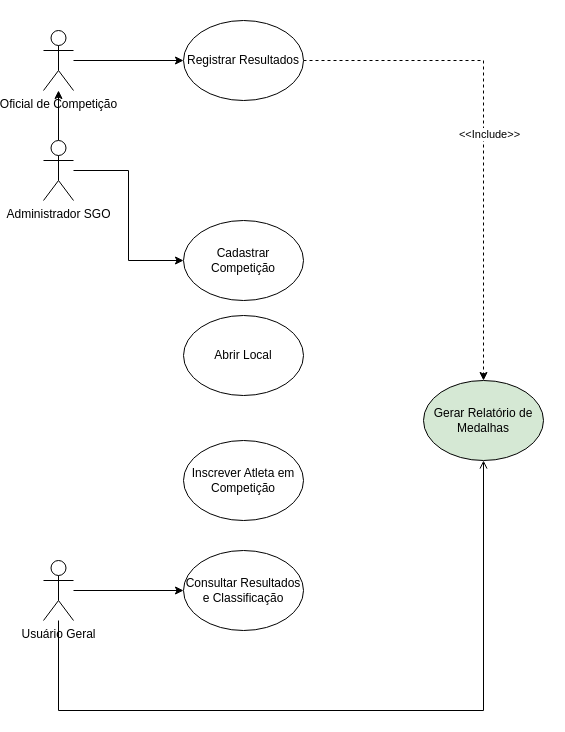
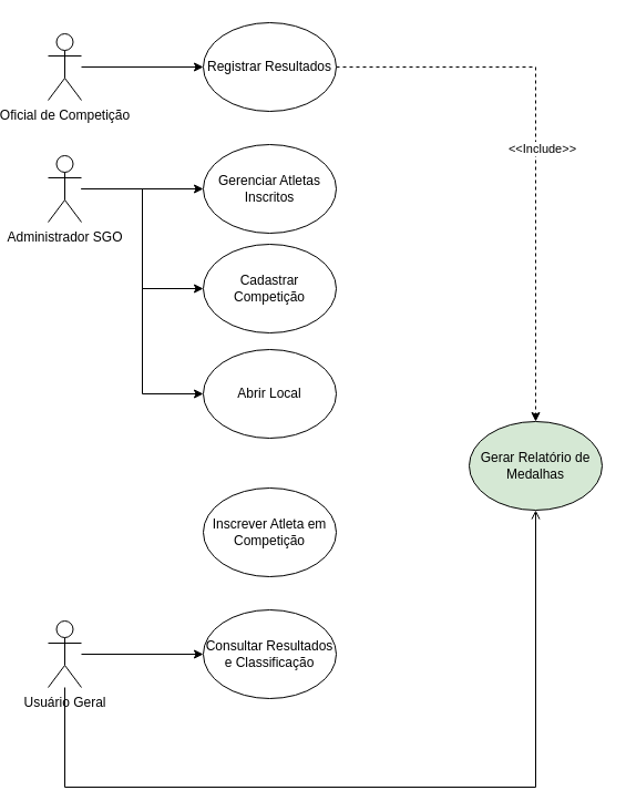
  <mxCell id="0" />
  <mxCell id="1" parent="0" />
  <mxCell id="2" style="edgeStyle=orthogonalEdgeStyle;rounded=0;orthogonalLoop=1;jettySize=auto;html=1;" edge="1" parent="1" source="3" target="13"><mxGeometry relative="1" as="geometry" /></mxCell>
  <mxCell id="3" value="Oficial de Competição" style="shape=umlActor;verticalLabelPosition=bottom;verticalAlign=top;html=1;outlineConnect=0;" vertex="1" parent="1"><mxGeometry x="20" y="30" width="30" height="60" as="geometry" /></mxCell>
+ <mxCell id="4" style="edgeStyle=orthogonalEdgeStyle;rounded=0;orthogonalLoop=1;jettySize=auto;html=1;" edge="1" parent="1" source="7" target="14"><mxGeometry relative="1" as="geometry" /></mxCell>
  <mxCell id="5" style="edgeStyle=orthogonalEdgeStyle;rounded=0;orthogonalLoop=1;jettySize=auto;html=1;entryX=0;entryY=0.5;entryDx=0;entryDy=0;" edge="1" parent="1" source="7" target="15"><mxGeometry relative="1" as="geometry" /></mxCell>
- <mxCell id="6" style="edgeStyle=orthogonalEdgeStyle;rounded=0;orthogonalLoop=1;jettySize=auto;html=1;" edge="1" parent="1" source="7" target="3"><mxGeometry relative="1" as="geometry"><mxPoint x="160" y="354.5" as="targetPoint" /></mxGeometry></mxCell>
+ <mxCell id="6" style="edgeStyle=orthogonalEdgeStyle;rounded=0;orthogonalLoop=1;jettySize=auto;html=1;entryX=0;entryY=0.5;entryDx=0;entryDy=0;" edge="1" parent="1" source="7" target="16"><mxGeometry relative="1" as="geometry"><mxPoint x="160" y="354.5" as="targetPoint" /></mxGeometry></mxCell>
  <mxCell id="7" value="Administrador SGO" style="shape=umlActor;verticalLabelPosition=bottom;verticalAlign=top;html=1;outlineConnect=0;" vertex="1" parent="1"><mxGeometry x="20" y="140" width="30" height="60" as="geometry" /></mxCell>
  <mxCell id="8" style="edgeStyle=orthogonalEdgeStyle;rounded=0;orthogonalLoop=1;jettySize=auto;html=1;" edge="1" parent="1" source="10" target="18"><mxGeometry relative="1" as="geometry" /></mxCell>
  <mxCell id="9" style="edgeStyle=orthogonalEdgeStyle;rounded=0;orthogonalLoop=1;jettySize=auto;html=1;entryX=0.5;entryY=1;entryDx=0;entryDy=0;endArrow=open;" edge="1" parent="1" source="10" target="19"><mxGeometry relative="1" as="geometry"><Array as="points"><mxPoint x="35" y="710" /><mxPoint x="460" y="710" /></Array></mxGeometry></mxCell>
  <mxCell id="10" value="Usuário Geral" style="shape=umlActor;verticalLabelPosition=bottom;verticalAlign=top;html=1;outlineConnect=0;" vertex="1" parent="1"><mxGeometry x="20" y="560" width="30" height="60" as="geometry" /></mxCell>
  <mxCell id="11" style="edgeStyle=orthogonalEdgeStyle;rounded=0;orthogonalLoop=1;jettySize=auto;html=1;entryX=0.5;entryY=0;entryDx=0;entryDy=0;dashed=1;" edge="1" parent="1" source="13" target="19"><mxGeometry relative="1" as="geometry" /></mxCell>
  <mxCell id="12" value="&amp;lt;&amp;lt;Include&amp;gt;&amp;gt;" style="edgeLabel;html=1;align=center;verticalAlign=middle;resizable=0;points=[];" vertex="1" connectable="0" parent="11"><mxGeometry x="0.012" y="5" relative="1" as="geometry"><mxPoint as="offset" /></mxGeometry></mxCell>
  <mxCell id="13" value="Registrar Resultados&lt;span style=&quot;color: rgba(0, 0, 0, 0); font-family: monospace; font-size: 0px; text-align: start; text-wrap-mode: nowrap;&quot;&gt;%3CmxGraphModel%3E%3Croot%3E%3CmxCell%20id%3D%220%22%2F%3E%3CmxCell%20id%3D%221%22%20parent%3D%220%22%2F%3E%3CmxCell%20id%3D%222%22%20value%3D%22Administrador%20SGO%22%20style%3D%22shape%3DumlActor%3BverticalLabelPosition%3Dbottom%3BverticalAlign%3Dtop%3Bhtml%3D1%3BoutlineConnect%3D0%3B%22%20vertex%3D%221%22%20parent%3D%221%22%3E%3CmxGeometry%20x%3D%2210%22%20y%3D%22340%22%20width%3D%2230%22%20height%3D%2260%22%20as%3D%22geometry%22%2F%3E%3C%2FmxCell%3E%3C%2Froot%3E%3C%2FmxGraphModel%3E&lt;/span&gt;" style="ellipse;whiteSpace=wrap;html=1;" vertex="1" parent="1"><mxGeometry x="160" y="20" width="120" height="80" as="geometry" /></mxCell>
+ <mxCell id="14" value="Gerenciar Atletas Inscritos" style="ellipse;whiteSpace=wrap;html=1;" vertex="1" parent="1"><mxGeometry x="160" y="130" width="120" height="80" as="geometry" /></mxCell>
  <mxCell id="15" value="Cadastrar Competição" style="ellipse;whiteSpace=wrap;html=1;" vertex="1" parent="1"><mxGeometry x="160" y="220" width="120" height="80" as="geometry" /></mxCell>
  <mxCell id="16" value="Abrir Local" style="ellipse;whiteSpace=wrap;html=1;" vertex="1" parent="1"><mxGeometry x="160" y="315" width="120" height="80" as="geometry" /></mxCell>
  <mxCell id="17" value="Inscrever Atleta em Competição" style="ellipse;whiteSpace=wrap;html=1;" vertex="1" parent="1"><mxGeometry x="160" y="440" width="120" height="80" as="geometry" /></mxCell>
  <mxCell id="18" value="Consultar Resultados e Classificação" style="ellipse;whiteSpace=wrap;html=1;" vertex="1" parent="1"><mxGeometry x="160" y="550" width="120" height="80" as="geometry" /></mxCell>
  <mxCell id="19" value="Gerar Relatório de Medalhas" style="ellipse;whiteSpace=wrap;html=1;fillColor=#d5e8d4;" vertex="1" parent="1"><mxGeometry x="400" y="380" width="120" height="80" as="geometry" /></mxCell>
